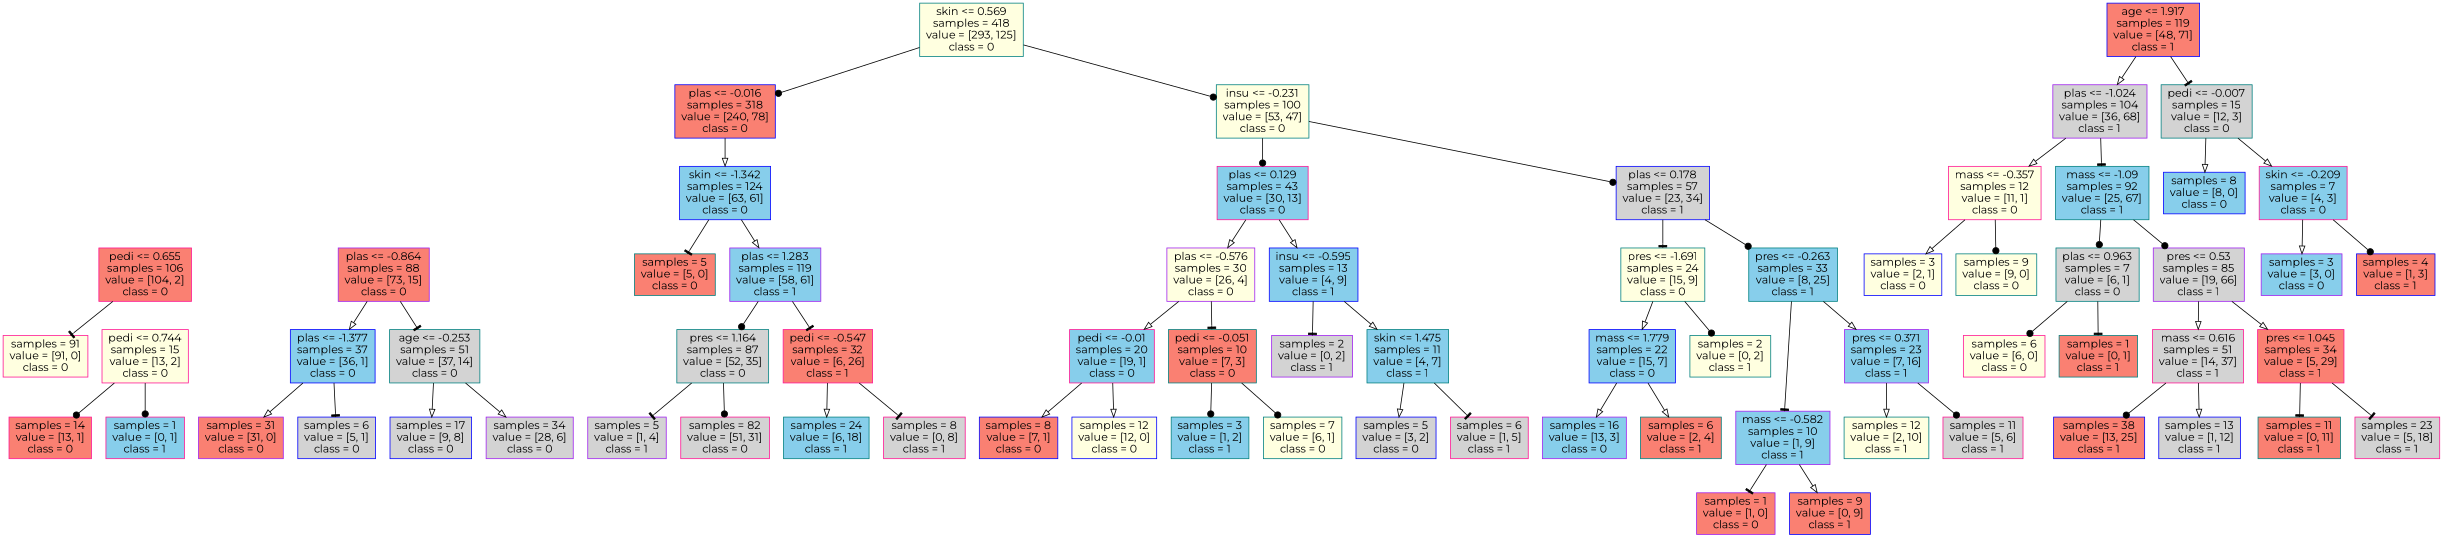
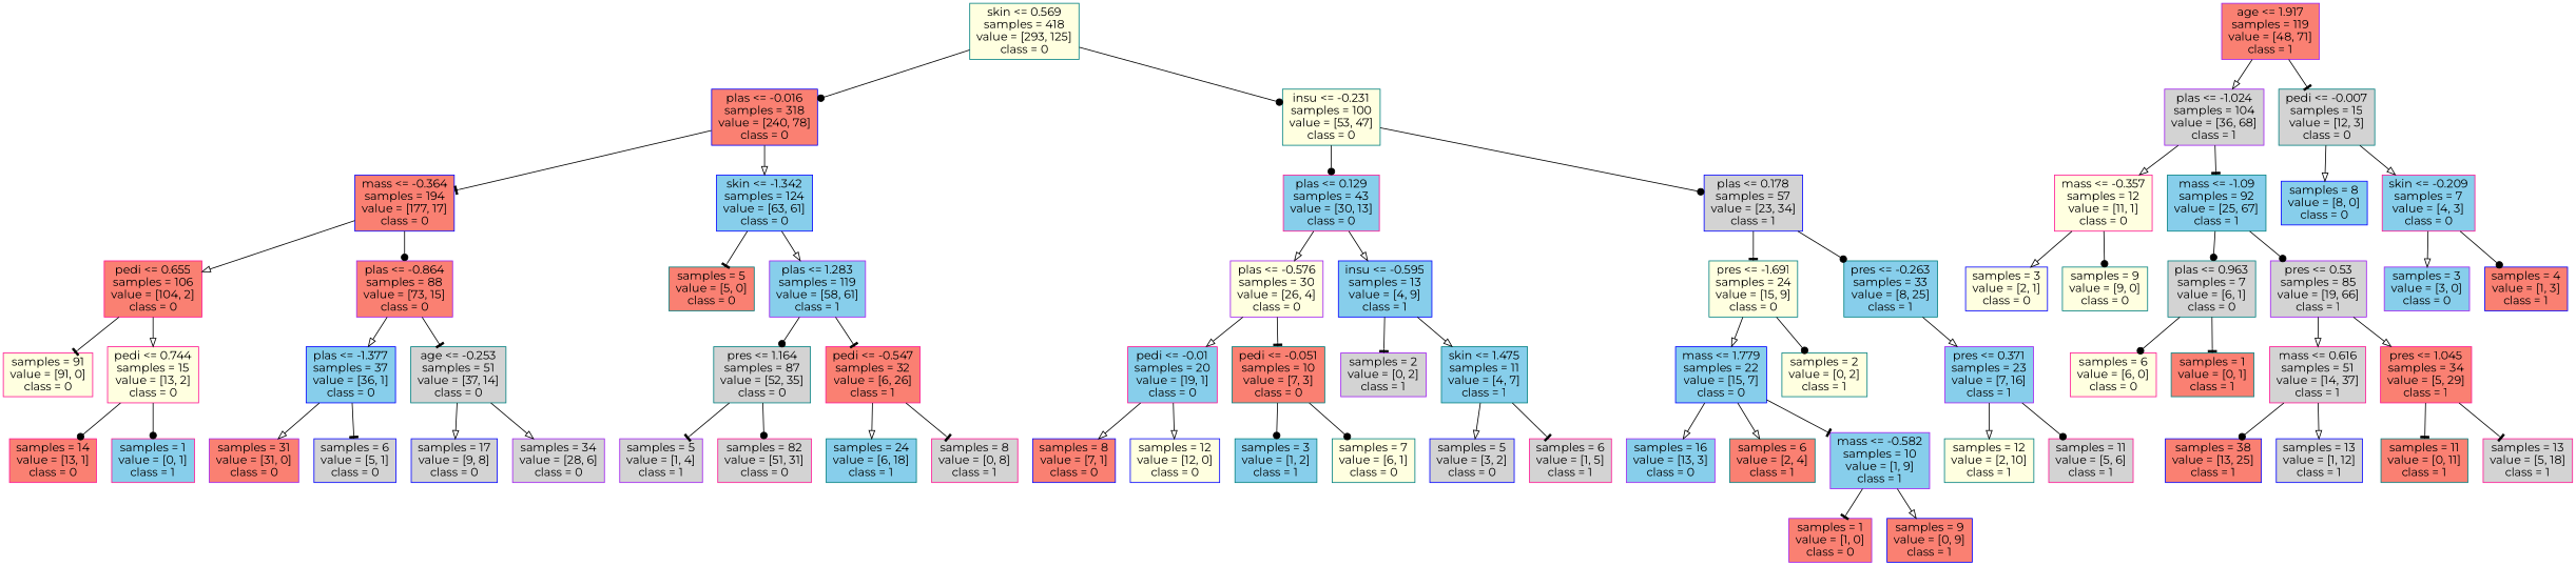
  digraph {
    fontname=Montserrat
    node [color=teal fillcolor=lightgrey fontname=Montserrat shape=box style=filled]
    edge [arrowhead=onormal fontname=Montserrat]
    n1 [fillcolor=lightyellow label="skin <= 0.569\nsamples = 418\nvalue = [293, 125]\nclass = 0"]
    n2 [color=blue fillcolor=salmon label="plas <= -0.016\nsamples = 318\nvalue = [240, 78]\nclass = 0"]
    n3 [fillcolor=lightyellow label="insu <= -0.231\nsamples = 100\nvalue = [53, 47]\nclass = 0"]
-   n4 [color=blue fillcolor=salmon label="age <= 1.917\nsamples = 119\nvalue = [48, 71]\nclass = 1"]
+   n4 [color=purple fillcolor=salmon label="age <= 1.917\nsamples = 119\nvalue = [48, 71]\nclass = 1"]
    n5 [color=purple label="plas <= -1.024\nsamples = 104\nvalue = [36, 68]\nclass = 1"]
    n6 [label="pedi <= -0.007\nsamples = 15\nvalue = [12, 3]\nclass = 0"]
+   n7 [color=blue fillcolor=salmon label="mass <= -0.364\nsamples = 194\nvalue = [177, 17]\nclass = 0"]
    n8 [color=blue fillcolor=skyblue label="skin <= -1.342\nsamples = 124\nvalue = [63, 61]\nclass = 0"]
    n9 [color=deeppink fillcolor=skyblue label="plas <= 0.129\nsamples = 43\nvalue = [30, 13]\nclass = 0"]
    n10 [color=blue label="plas <= 0.178\nsamples = 57\nvalue = [23, 34]\nclass = 1"]
    n11 [color=deeppink fillcolor=salmon label="pedi <= 0.655\nsamples = 106\nvalue = [104, 2]\nclass = 0"]
    n12 [color=purple fillcolor=salmon label="plas <= -0.864\nsamples = 88\nvalue = [73, 15]\nclass = 0"]
    n13 [fillcolor=salmon label="samples = 5\nvalue = [5, 0]\nclass = 0"]
    n14 [color=purple fillcolor=skyblue label="plas <= 1.283\nsamples = 119\nvalue = [58, 61]\nclass = 1"]
    n15 [color=deeppink fillcolor=lightyellow label="samples = 91\nvalue = [91, 0]\nclass = 0"]
    n16 [color=deeppink fillcolor=lightyellow label="pedi <= 0.744\nsamples = 15\nvalue = [13, 2]\nclass = 0"]
    n17 [color=blue fillcolor=skyblue label="plas <= -1.377\nsamples = 37\nvalue = [36, 1]\nclass = 0"]
    n18 [label="age <= -0.253\nsamples = 51\nvalue = [37, 14]\nclass = 0"]
    n19 [color=deeppink fillcolor=skyblue label="samples = 1\nvalue = [0, 1]\nclass = 1"]
    n20 [color=deeppink fillcolor=salmon label="samples = 14\nvalue = [13, 1]\nclass = 0"]
    n21 [color=blue label="samples = 6\nvalue = [5, 1]\nclass = 0"]
    n22 [color=purple fillcolor=salmon label="samples = 31\nvalue = [31, 0]\nclass = 0"]
    n23 [color=purple label="samples = 34\nvalue = [28, 6]\nclass = 0"]
    n24 [color=blue label="samples = 17\nvalue = [9, 8]\nclass = 0"]
    n25 [label="pres <= 1.164\nsamples = 87\nvalue = [52, 35]\nclass = 0"]
    n26 [color=deeppink fillcolor=salmon label="pedi <= -0.547\nsamples = 32\nvalue = [6, 26]\nclass = 1"]
    n27 [color=deeppink label="samples = 82\nvalue = [51, 31]\nclass = 0"]
    n28 [color=purple label="samples = 5\nvalue = [1, 4]\nclass = 1"]
    n29 [color=deeppink label="samples = 8\nvalue = [0, 8]\nclass = 1"]
    n30 [fillcolor=skyblue label="samples = 24\nvalue = [6, 18]\nclass = 1"]
    n31 [color=purple fillcolor=lightyellow label="plas <= -0.576\nsamples = 30\nvalue = [26, 4]\nclass = 0"]
    n32 [color=blue fillcolor=skyblue label="insu <= -0.595\nsamples = 13\nvalue = [4, 9]\nclass = 1"]
    n33 [fillcolor=lightyellow label="pres <= -1.691\nsamples = 24\nvalue = [15, 9]\nclass = 0"]
    n34 [fillcolor=skyblue label="pres <= -0.263\nsamples = 33\nvalue = [8, 25]\nclass = 1"]
    n35 [color=deeppink fillcolor=skyblue label="pedi <= -0.01\nsamples = 20\nvalue = [19, 1]\nclass = 0"]
    n36 [fillcolor=salmon label="pedi <= -0.051\nsamples = 10\nvalue = [7, 3]\nclass = 0"]
    n37 [color=purple label="samples = 2\nvalue = [0, 2]\nclass = 1"]
    n38 [fillcolor=skyblue label="skin <= 1.475\nsamples = 11\nvalue = [4, 7]\nclass = 1"]
    n39 [color=blue fillcolor=lightyellow label="samples = 12\nvalue = [12, 0]\nclass = 0"]
    n40 [color=blue fillcolor=salmon label="samples = 8\nvalue = [7, 1]\nclass = 0"]
    n41 [fillcolor=lightyellow label="samples = 7\nvalue = [6, 1]\nclass = 0"]
    n42 [fillcolor=skyblue label="samples = 3\nvalue = [1, 2]\nclass = 1"]
    n43 [color=deeppink label="samples = 6\nvalue = [1, 5]\nclass = 1"]
    n44 [color=blue label="samples = 5\nvalue = [3, 2]\nclass = 0"]
    n45 [fillcolor=lightyellow label="samples = 2\nvalue = [0, 2]\nclass = 1"]
    n46 [color=blue fillcolor=skyblue label="mass <= 1.779\nsamples = 22\nvalue = [15, 7]\nclass = 0"]
    n47 [color=purple fillcolor=skyblue label="mass <= -0.582\nsamples = 10\nvalue = [1, 9]\nclass = 1"]
    n48 [color=purple fillcolor=skyblue label="pres <= 0.371\nsamples = 23\nvalue = [7, 16]\nclass = 1"]
    n49 [color=purple fillcolor=skyblue label="samples = 16\nvalue = [13, 3]\nclass = 0"]
    n50 [fillcolor=salmon label="samples = 6\nvalue = [2, 4]\nclass = 1"]
    n51 [color=purple fillcolor=salmon label="samples = 1\nvalue = [1, 0]\nclass = 0"]
    n52 [color=blue fillcolor=salmon label="samples = 9\nvalue = [0, 9]\nclass = 1"]
    n53 [color=deeppink label="samples = 11\nvalue = [5, 6]\nclass = 1"]
    n54 [fillcolor=lightyellow label="samples = 12\nvalue = [2, 10]\nclass = 1"]
    n55 [color=deeppink fillcolor=lightyellow label="mass <= -0.357\nsamples = 12\nvalue = [11, 1]\nclass = 0"]
    n56 [fillcolor=skyblue label="mass <= -1.09\nsamples = 92\nvalue = [25, 67]\nclass = 1"]
    n57 [color=blue fillcolor=skyblue label="samples = 8\nvalue = [8, 0]\nclass = 0"]
    n58 [color=deeppink fillcolor=skyblue label="skin <= -0.209\nsamples = 7\nvalue = [4, 3]\nclass = 0"]
    n59 [color=blue fillcolor=lightyellow label="samples = 3\nvalue = [2, 1]\nclass = 0"]
    n60 [fillcolor=lightyellow label="samples = 9\nvalue = [9, 0]\nclass = 0"]
    n61 [label="plas <= 0.963\nsamples = 7\nvalue = [6, 1]\nclass = 0"]
    n62 [color=purple label="pres <= 0.53\nsamples = 85\nvalue = [19, 66]\nclass = 1"]
    n63 [color=deeppink fillcolor=lightyellow label="samples = 6\nvalue = [6, 0]\nclass = 0"]
    n64 [fillcolor=salmon label="samples = 1\nvalue = [0, 1]\nclass = 1"]
    n65 [color=deeppink label="mass <= 0.616\nsamples = 51\nvalue = [14, 37]\nclass = 1"]
    n66 [color=deeppink fillcolor=salmon label="pres <= 1.045\nsamples = 34\nvalue = [5, 29]\nclass = 1"]
    n67 [color=blue fillcolor=salmon label="samples = 38\nvalue = [13, 25]\nclass = 1"]
    n68 [color=blue label="samples = 13\nvalue = [1, 12]\nclass = 1"]
    n69 [fillcolor=salmon label="samples = 11\nvalue = [0, 11]\nclass = 1"]
-   n70 [color=deeppink label="samples = 23\nvalue = [5, 18]\nclass = 1"]
+   n70 [color=deeppink label="samples = 13\nvalue = [5, 18]\nclass = 1"]
    n71 [color=purple fillcolor=skyblue label="samples = 3\nvalue = [3, 0]\nclass = 0"]
    n72 [color=blue fillcolor=salmon label="samples = 4\nvalue = [1, 3]\nclass = 1"]
    n1 -> n2 [arrowhead=dot]
    n1 -> n3 [arrowhead=dot]
+   n2 -> n7 [arrowhead=tee]
    n2 -> n8
    n3 -> n9 [arrowhead=dot]
    n3 -> n10 [arrowhead=dot]
    n4 -> n5
    n4 -> n6 [arrowhead=tee]
    n5 -> n55
    n5 -> n56 [arrowhead=tee]
    n6 -> n57
    n6 -> n58
+   n7 -> n11
+   n7 -> n12 [arrowhead=dot]
    n8 -> n13 [arrowhead=tee]
    n8 -> n14
    n9 -> n31
    n9 -> n32
    n10 -> n33 [arrowhead=tee]
    n10 -> n34 [arrowhead=dot]
    n11 -> n15 [arrowhead=tee]
+   n11 -> n16
    n12 -> n17
    n12 -> n18 [arrowhead=tee]
    n14 -> n25 [arrowhead=dot]
    n14 -> n26 [arrowhead=tee]
    n16 -> n19 [arrowhead=dot]
    n16 -> n20 [arrowhead=dot]
    n17 -> n21 [arrowhead=tee]
    n17 -> n22
    n18 -> n23
    n18 -> n24
    n25 -> n27 [arrowhead=dot]
    n25 -> n28 [arrowhead=tee]
    n26 -> n29 [arrowhead=tee]
    n26 -> n30
    n31 -> n35
    n31 -> n36 [arrowhead=tee]
    n32 -> n37 [arrowhead=tee]
    n32 -> n38
    n33 -> n45 [arrowhead=dot]
    n33 -> n46
-   n34 -> n47 [arrowhead=tee]
+   n46 -> n47 [arrowhead=tee]
    n34 -> n48
    n35 -> n39
    n35 -> n40
    n36 -> n41 [arrowhead=dot]
    n36 -> n42 [arrowhead=dot]
    n38 -> n43 [arrowhead=tee]
    n38 -> n44
    n46 -> n49
    n46 -> n50
    n47 -> n51 [arrowhead=tee]
    n47 -> n52
    n48 -> n53 [arrowhead=dot]
    n48 -> n54
    n55 -> n59
    n55 -> n60 [arrowhead=dot]
    n56 -> n61 [arrowhead=dot]
    n56 -> n62 [arrowhead=dot]
    n58 -> n71
    n58 -> n72 [arrowhead=dot]
    n61 -> n63 [arrowhead=dot]
    n61 -> n64 [arrowhead=tee]
    n62 -> n65
    n62 -> n66
    n65 -> n67 [arrowhead=dot]
    n65 -> n68
    n66 -> n69 [arrowhead=tee]
    n66 -> n70 [arrowhead=tee]
  }
